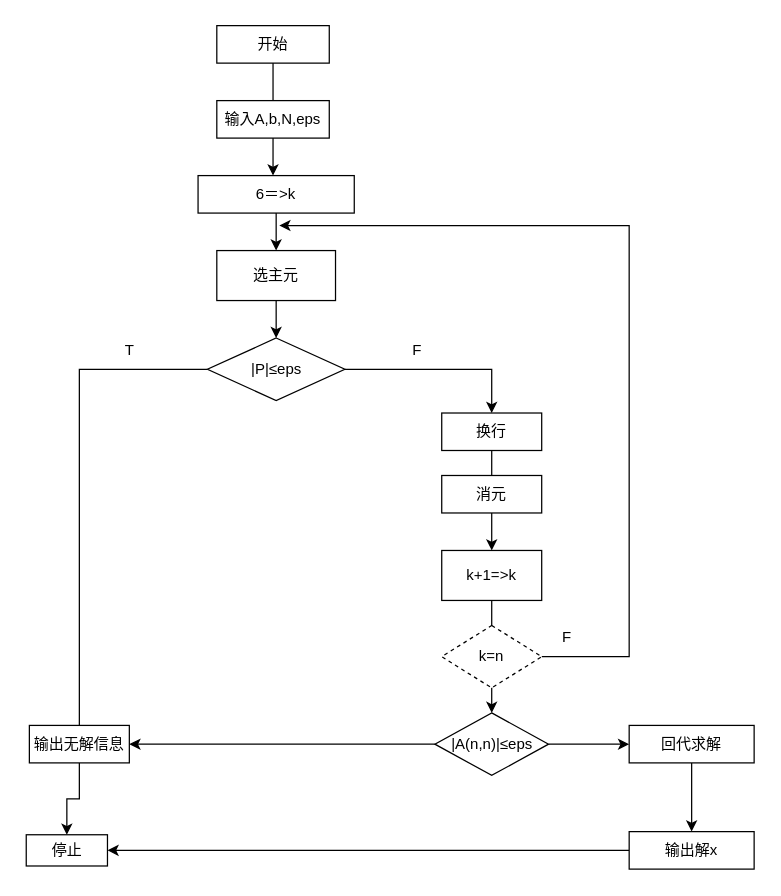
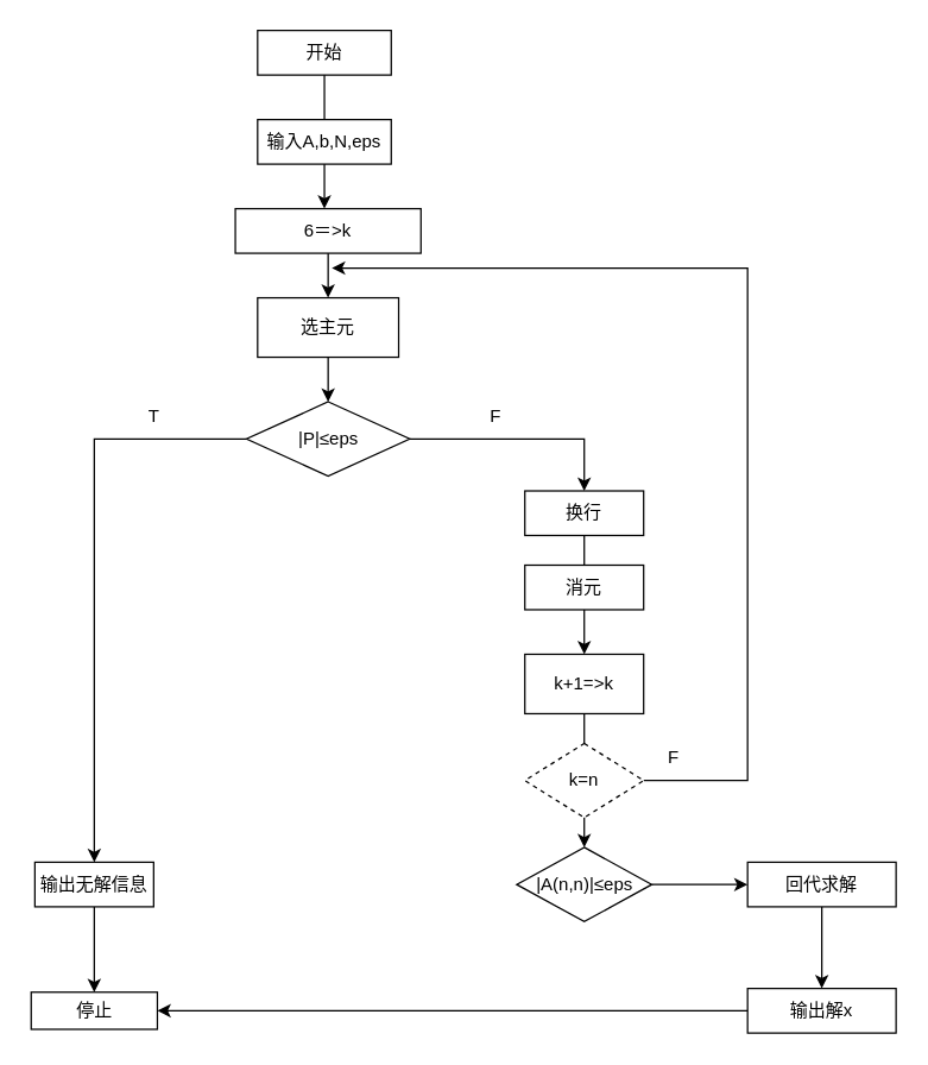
  <mxCell id="0" />
  <mxCell id="1" parent="0" />
  <mxCell id="2" value="" style="edgeStyle=orthogonalEdgeStyle;rounded=0;orthogonalLoop=1;jettySize=auto;html=1;" edge="1" parent="1" source="3" target="6"><mxGeometry relative="1" as="geometry"><Array as="points"><mxPoint x="218" y="120" /><mxPoint x="218" y="120" /></Array></mxGeometry></mxCell>
  <mxCell id="3" value="开始" style="rounded=0;whiteSpace=wrap;html=1;" vertex="1" parent="1"><mxGeometry x="173" y="20" width="90" height="30" as="geometry" /></mxCell>
  <mxCell id="4" value="输入A,b,N,eps" style="rounded=0;whiteSpace=wrap;html=1;" vertex="1" parent="1"><mxGeometry x="173" y="80" width="90" height="30" as="geometry" /></mxCell>
  <mxCell id="5" value="" style="edgeStyle=orthogonalEdgeStyle;rounded=0;orthogonalLoop=1;jettySize=auto;html=1;" edge="1" parent="1" source="6" target="11"><mxGeometry relative="1" as="geometry" /></mxCell>
  <mxCell id="6" value="6＝&amp;gt;k" style="rounded=0;whiteSpace=wrap;html=1;" vertex="1" parent="1"><mxGeometry x="158" y="140" width="125" height="30" as="geometry" /></mxCell>
- <mxCell id="7" value="" style="edgeStyle=orthogonalEdgeStyle;rounded=0;orthogonalLoop=1;jettySize=auto;html=1;entryX=0.5;entryY=0;entryDx=0;entryDy=0;endArrow=none;" edge="1" parent="1" source="9" target="23"><mxGeometry relative="1" as="geometry"><mxPoint x="30.5" y="295" as="targetPoint" /></mxGeometry></mxCell>
+ <mxCell id="7" value="" style="edgeStyle=orthogonalEdgeStyle;rounded=0;orthogonalLoop=1;jettySize=auto;html=1;entryX=0.5;entryY=0;entryDx=0;entryDy=0;" edge="1" parent="1" source="9" target="23"><mxGeometry relative="1" as="geometry"><mxPoint x="30.5" y="295" as="targetPoint" /></mxGeometry></mxCell>
  <mxCell id="8" value="" style="edgeStyle=orthogonalEdgeStyle;rounded=0;orthogonalLoop=1;jettySize=auto;html=1;" edge="1" parent="1" source="9" target="13"><mxGeometry relative="1" as="geometry"><Array as="points"><mxPoint x="393" y="295" /></Array></mxGeometry></mxCell>
  <mxCell id="9" value="|P|≤eps" style="rhombus;whiteSpace=wrap;html=1;" vertex="1" parent="1"><mxGeometry x="165.5" y="270" width="110" height="50" as="geometry" /></mxCell>
  <mxCell id="10" value="" style="edgeStyle=orthogonalEdgeStyle;rounded=0;orthogonalLoop=1;jettySize=auto;html=1;" edge="1" parent="1" source="11" target="9"><mxGeometry relative="1" as="geometry" /></mxCell>
  <mxCell id="11" value="选主元" style="rounded=0;whiteSpace=wrap;html=1;" vertex="1" parent="1"><mxGeometry x="173" y="200" width="95" height="40" as="geometry" /></mxCell>
  <mxCell id="12" value="" style="edgeStyle=orthogonalEdgeStyle;rounded=0;orthogonalLoop=1;jettySize=auto;html=1;" edge="1" parent="1" source="13" target="16"><mxGeometry relative="1" as="geometry" /></mxCell>
  <mxCell id="13" value="换行" style="rounded=0;whiteSpace=wrap;html=1;" vertex="1" parent="1"><mxGeometry x="353" y="330" width="80" height="30" as="geometry" /></mxCell>
  <mxCell id="14" value="消元" style="rounded=0;whiteSpace=wrap;html=1;" vertex="1" parent="1"><mxGeometry x="353" y="380" width="80" height="30" as="geometry" /></mxCell>
  <mxCell id="15" value="" style="edgeStyle=orthogonalEdgeStyle;rounded=0;orthogonalLoop=1;jettySize=auto;html=1;" edge="1" parent="1" source="16" target="21"><mxGeometry relative="1" as="geometry" /></mxCell>
  <mxCell id="16" value="k+1=&amp;gt;k" style="rounded=0;whiteSpace=wrap;html=1;" vertex="1" parent="1"><mxGeometry x="353" y="440" width="80" height="40" as="geometry" /></mxCell>
  <mxCell id="17" value="" style="edgeStyle=orthogonalEdgeStyle;rounded=0;orthogonalLoop=1;jettySize=auto;html=1;" edge="1" parent="1" source="18"><mxGeometry relative="1" as="geometry"><mxPoint x="223" y="180" as="targetPoint" /><Array as="points"><mxPoint x="503" y="525" /><mxPoint x="503" y="180" /></Array></mxGeometry></mxCell>
  <mxCell id="18" value="k=n" style="rhombus;whiteSpace=wrap;html=1;dashed=1;" vertex="1" parent="1"><mxGeometry x="353" y="500" width="80" height="50" as="geometry" /></mxCell>
  <mxCell id="19" value="" style="edgeStyle=orthogonalEdgeStyle;rounded=0;orthogonalLoop=1;jettySize=auto;html=1;" edge="1" parent="1" source="21" target="26"><mxGeometry relative="1" as="geometry" /></mxCell>
- <mxCell id="20" value="" style="edgeStyle=orthogonalEdgeStyle;rounded=0;orthogonalLoop=1;jettySize=auto;html=1;entryX=1;entryY=0.5;entryDx=0;entryDy=0;" edge="1" parent="1" source="21" target="23"><mxGeometry relative="1" as="geometry"><mxPoint x="222" y="595" as="targetPoint" /></mxGeometry></mxCell>
  <mxCell id="21" value="|A(n,n)|≤eps" style="rhombus;whiteSpace=wrap;html=1;" vertex="1" parent="1"><mxGeometry x="347.5" y="570" width="91" height="50" as="geometry" /></mxCell>
  <mxCell id="22" value="" style="edgeStyle=orthogonalEdgeStyle;rounded=0;orthogonalLoop=1;jettySize=auto;html=1;" edge="1" parent="1" source="23" target="24"><mxGeometry relative="1" as="geometry" /></mxCell>
  <mxCell id="23" value="输出无解信息" style="rounded=0;whiteSpace=wrap;html=1;" vertex="1" parent="1"><mxGeometry x="23" y="580" width="80" height="30" as="geometry" /></mxCell>
- <mxCell id="24" value="停止" style="rounded=0;whiteSpace=wrap;html=1;" vertex="1" parent="1"><mxGeometry x="20.5" y="667.5" width="65" height="25" as="geometry" /></mxCell>
+ <mxCell id="24" value="停止" style="rounded=0;whiteSpace=wrap;html=1;" vertex="1" parent="1"><mxGeometry x="20.5" y="667.5" width="85" height="25" as="geometry" /></mxCell>
  <mxCell id="25" value="" style="edgeStyle=orthogonalEdgeStyle;rounded=0;orthogonalLoop=1;jettySize=auto;html=1;" edge="1" parent="1" source="26" target="28"><mxGeometry relative="1" as="geometry" /></mxCell>
  <mxCell id="26" value="回代求解" style="rounded=0;whiteSpace=wrap;html=1;" vertex="1" parent="1"><mxGeometry x="503" y="580" width="100" height="30" as="geometry" /></mxCell>
  <mxCell id="27" value="" style="edgeStyle=orthogonalEdgeStyle;rounded=0;orthogonalLoop=1;jettySize=auto;html=1;entryX=1;entryY=0.5;entryDx=0;entryDy=0;" edge="1" parent="1" source="28" target="24"><mxGeometry relative="1" as="geometry"><mxPoint x="373" y="680" as="targetPoint" /></mxGeometry></mxCell>
  <mxCell id="28" value="输出解x" style="rounded=0;whiteSpace=wrap;html=1;" vertex="1" parent="1"><mxGeometry x="503" y="665" width="100" height="30" as="geometry" /></mxCell>
  <mxCell id="29" value="T" style="text;html=1;align=center;verticalAlign=middle;resizable=0;points=[];autosize=1;strokeColor=none;fillColor=none;" vertex="1" parent="1"><mxGeometry x="93" y="270" width="20" height="20" as="geometry" /></mxCell>
  <mxCell id="30" value="F" style="text;html=1;align=center;verticalAlign=middle;resizable=0;points=[];autosize=1;strokeColor=none;fillColor=none;" vertex="1" parent="1"><mxGeometry x="323" y="270" width="20" height="20" as="geometry" /></mxCell>
  <mxCell id="31" value="F" style="text;html=1;align=center;verticalAlign=middle;resizable=0;points=[];autosize=1;strokeColor=none;fillColor=none;" vertex="1" parent="1"><mxGeometry x="443" y="500" width="20" height="20" as="geometry" /></mxCell>
